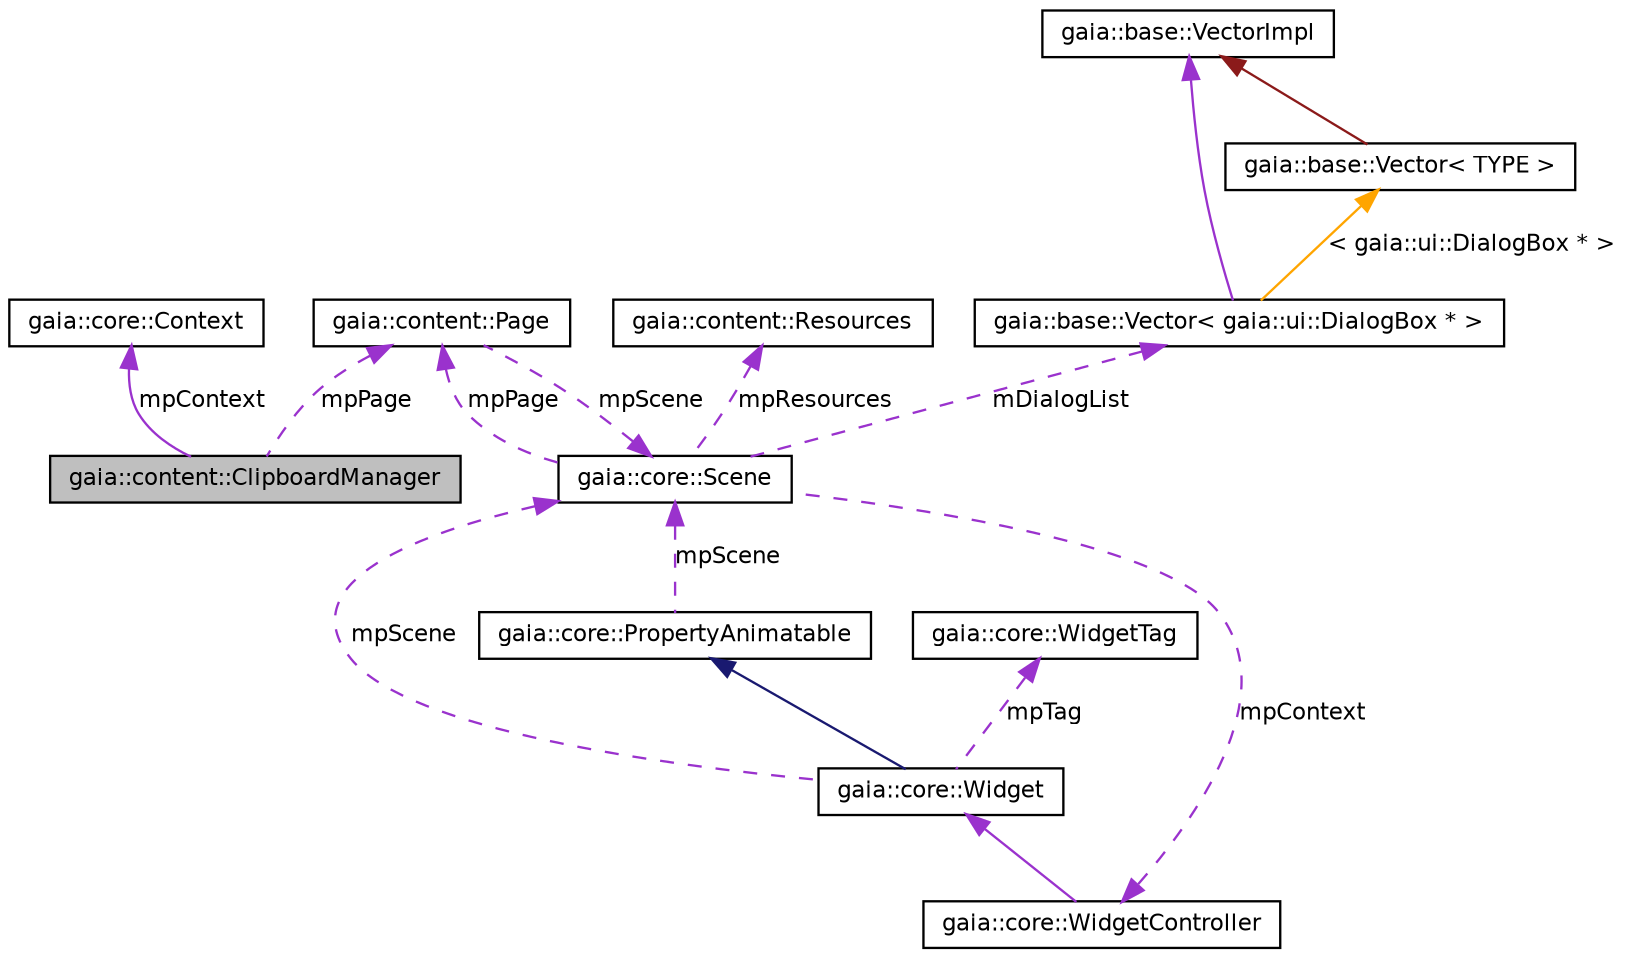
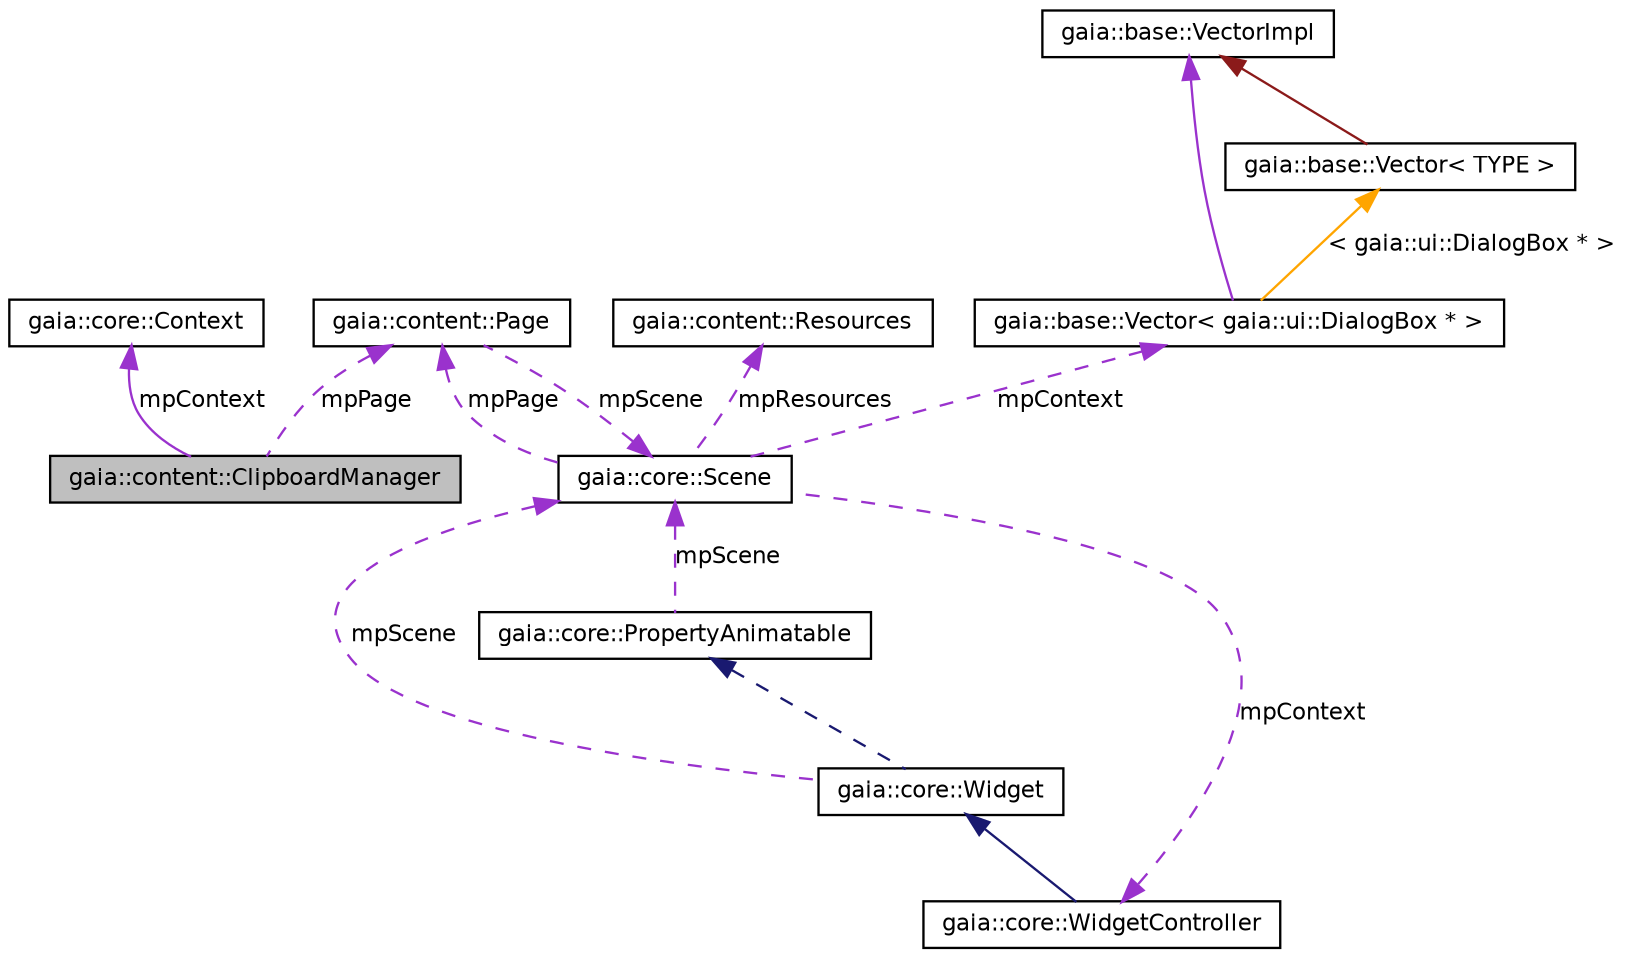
  digraph {
    rankdir=TB
    node [color=black fillcolor=white fontname=Helvetica fontsize=10 shape=record style=filled]
    edge [color=darkorchid3 dir=back fontname=Helvetica fontsize=10 labelfontname=Helvetica labelfontsize=10 style=dashed]
    n1 [fillcolor=grey75 fontcolor=black height=0.2 label="gaia::content::ClipboardManager" width=0.4]
    n2 [height=0.2 label="gaia::core::Context" width=0.4]
    n3 [height=0.2 label="gaia::content::Page" width=0.4]
    n4 [height=0.2 label="gaia::core::Scene" width=0.4]
    n5 [height=0.2 label="gaia::core::Widget" width=0.4]
    n6 [height=0.2 label="gaia::core::PropertyAnimatable" width=0.4]
    n7 [height=0.2 label="gaia::core::WidgetController" width=0.4]
-   n8 [height=0.2 label="gaia::core::WidgetTag" width=0.4]
    n9 [height=0.2 label="gaia::content::Resources" width=0.4]
    n10 [height=0.2 label="gaia::base::Vector\< gaia::ui::DialogBox * \>" width=0.4]
    n11 [height=0.2 label="gaia::base::VectorImpl" width=0.4]
    n12 [height=0.2 label="gaia::base::Vector\< TYPE \>" width=0.4]
    n2 -> n1 [label=mpContext style=solid]
    n3 -> n1 [label=mpPage]
    n3 -> n4 [label=mpPage]
    n4 -> n3 [label=mpScene]
    n4 -> n5 [label=mpScene]
    n4 -> n6 [label=mpScene]
-   n5 -> n7 [style=solid]
-   n6 -> n5 [color=midnightblue style=solid]
+   n5 -> n7 [color=midnightblue style=solid]
+   n6 -> n5 [color=midnightblue]
    n7 -> n4 [label=mpContext]
-   n8 -> n5 [label=mpTag]
    n9 -> n4 [label=mpResources]
-   n10 -> n4 [label=mDialogList]
+   n10 -> n4 [label=mpContext]
    n11 -> n10 [style=solid]
    n11 -> n12 [color=firebrick4 style=solid]
    n12 -> n10 [color=orange label="\< gaia::ui::DialogBox * \>" style=solid]
  }
